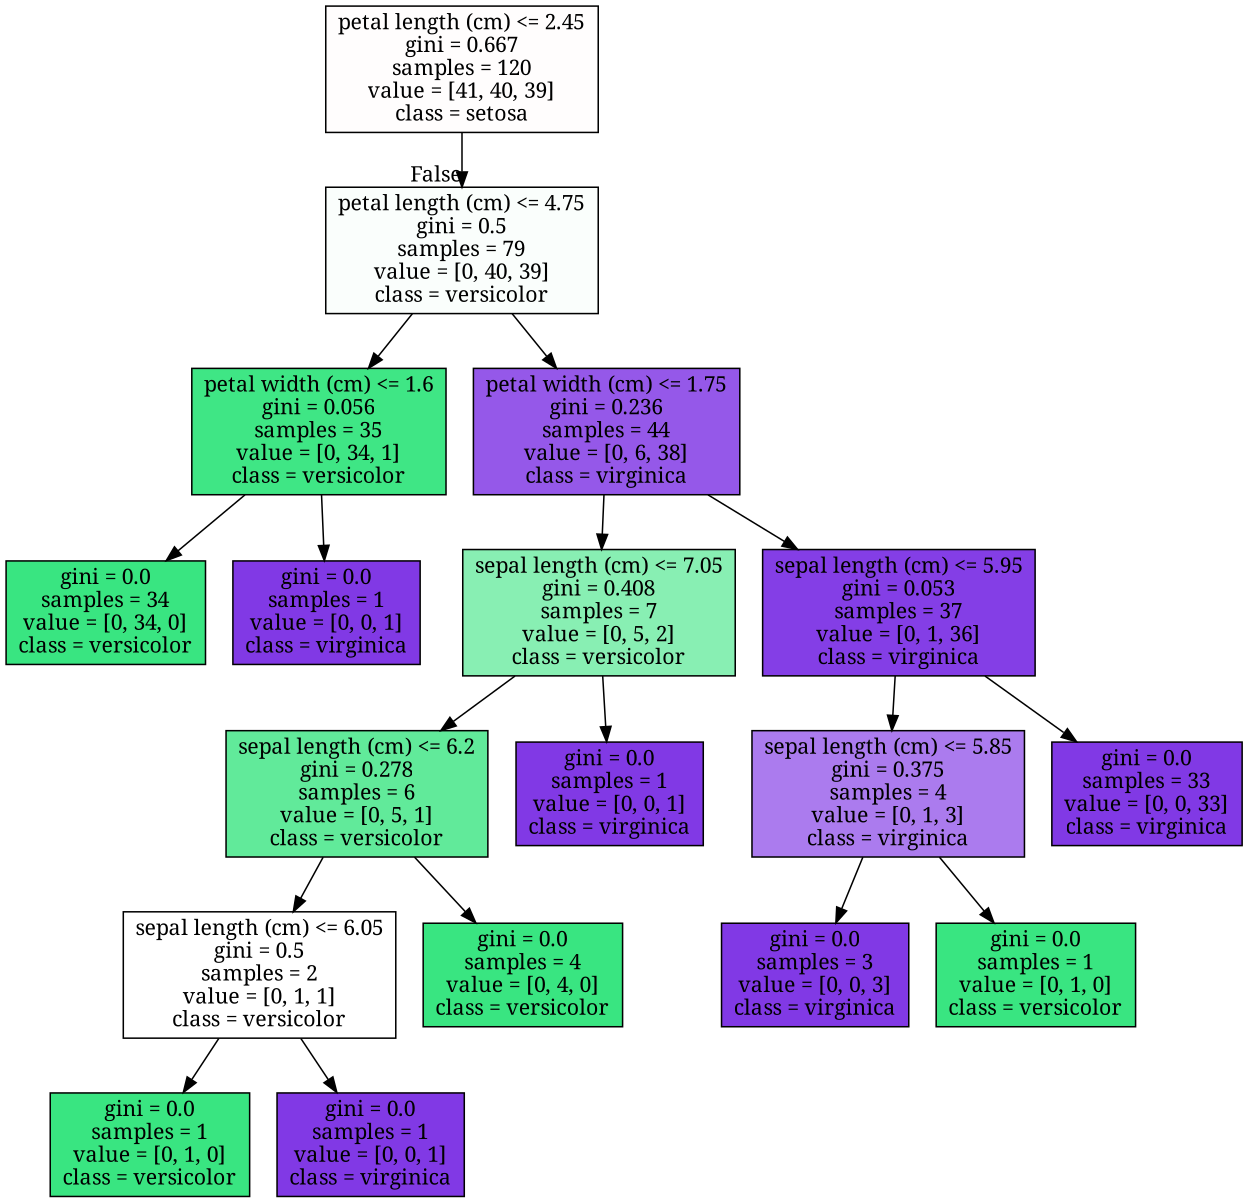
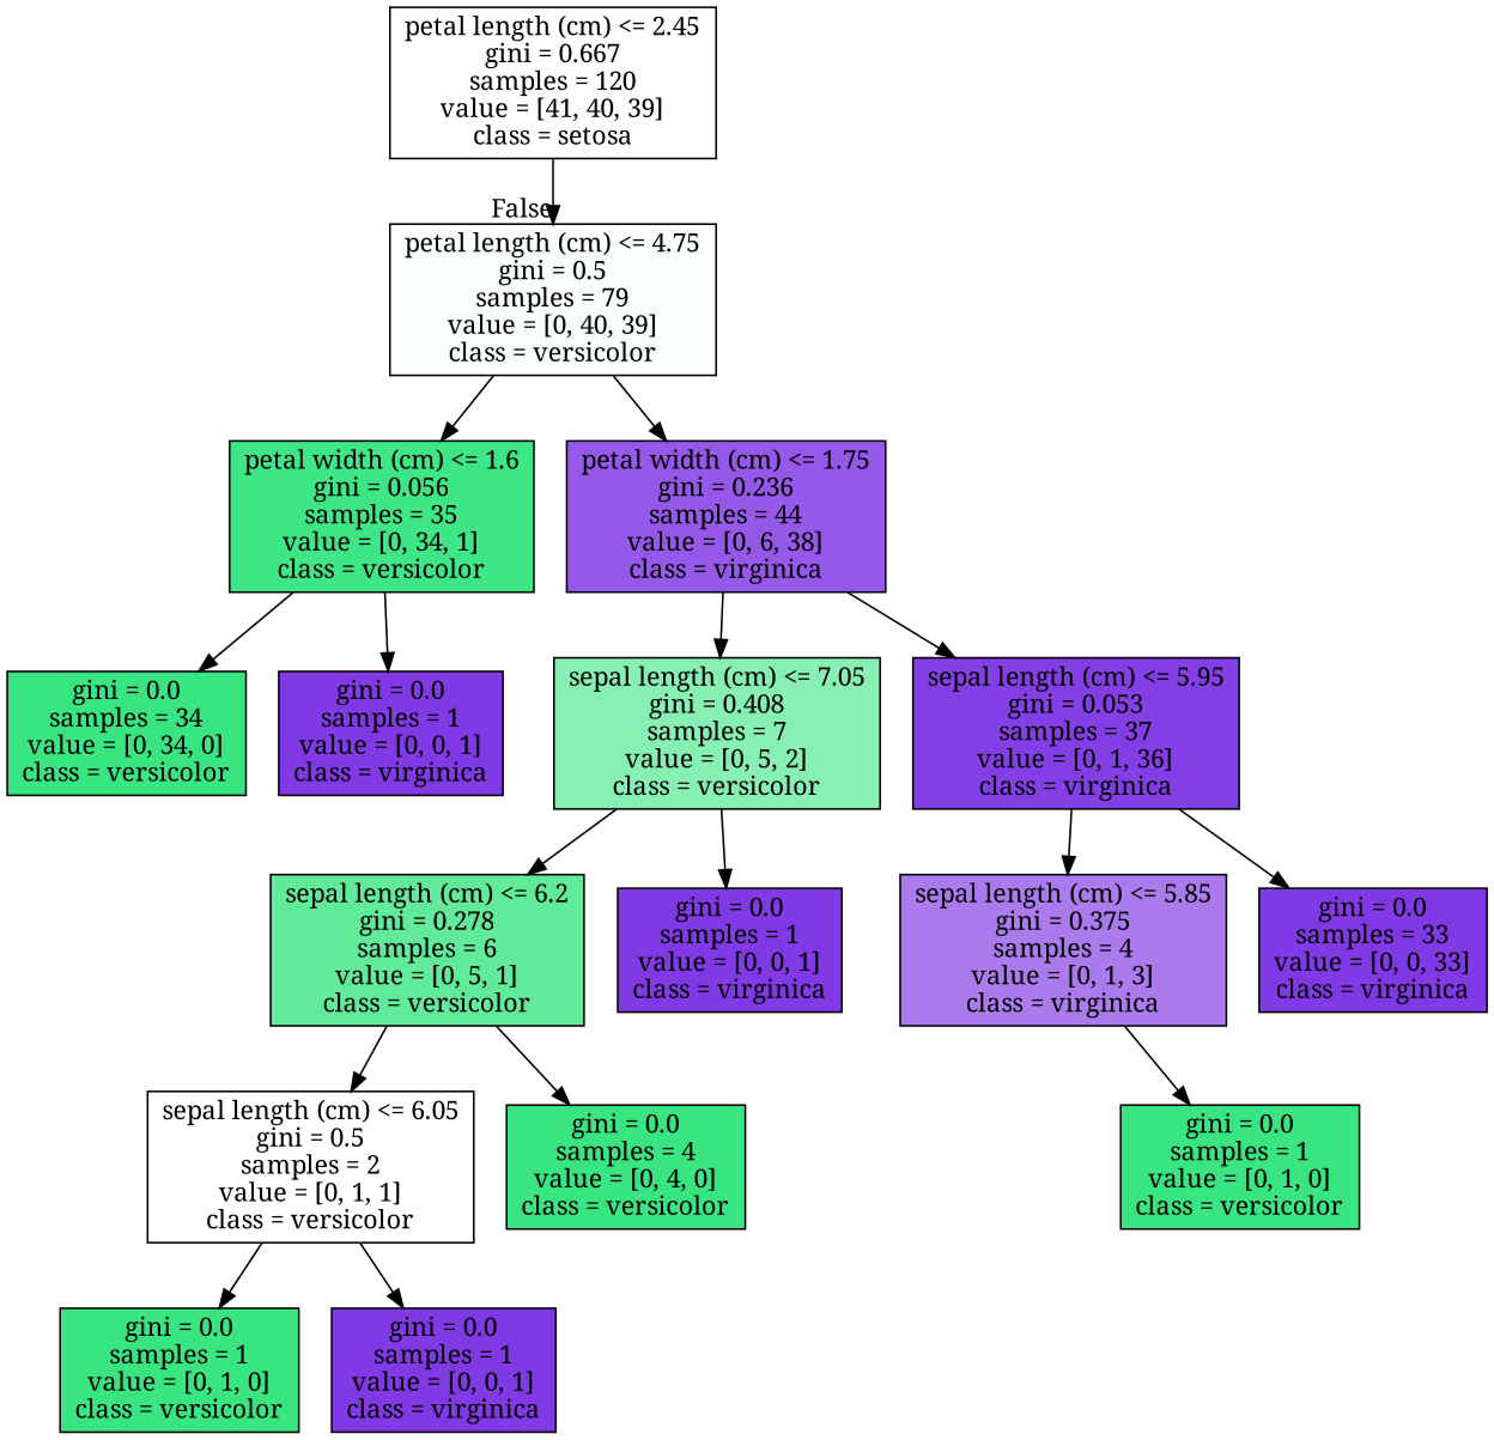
  digraph {
    fontname="Noto Serif"
    node [color=black fillcolor="#8139e5" fontname="Noto Serif" shape=box style=filled]
    edge [fontname="Noto Serif"]
    n1 [fillcolor="#fffdfd" label="petal length (cm) <= 2.45\ngini = 0.667\nsamples = 120\nvalue = [41, 40, 39]\nclass = setosa"]
    n2 [fillcolor="#fafefc" label="petal length (cm) <= 4.75\ngini = 0.5\nsamples = 79\nvalue = [0, 40, 39]\nclass = versicolor"]
    n3 [fillcolor="#3fe685" label="petal width (cm) <= 1.6\ngini = 0.056\nsamples = 35\nvalue = [0, 34, 1]\nclass = versicolor"]
    n4 [fillcolor="#9558e9" label="petal width (cm) <= 1.75\ngini = 0.236\nsamples = 44\nvalue = [0, 6, 38]\nclass = virginica"]
    n5 [fillcolor="#39e581" label="gini = 0.0\nsamples = 34\nvalue = [0, 34, 0]\nclass = versicolor"]
    n6 [label="gini = 0.0\nsamples = 1\nvalue = [0, 0, 1]\nclass = virginica"]
    n7 [fillcolor="#88efb3" label="sepal length (cm) <= 7.05\ngini = 0.408\nsamples = 7\nvalue = [0, 5, 2]\nclass = versicolor"]
    n8 [fillcolor="#843ee6" label="sepal length (cm) <= 5.95\ngini = 0.053\nsamples = 37\nvalue = [0, 1, 36]\nclass = virginica"]
    n9 [fillcolor="#61ea9a" label="sepal length (cm) <= 6.2\ngini = 0.278\nsamples = 6\nvalue = [0, 5, 1]\nclass = versicolor"]
    n10 [label="gini = 0.0\nsamples = 1\nvalue = [0, 0, 1]\nclass = virginica"]
    n11 [fillcolor="#ab7bee" label="sepal length (cm) <= 5.85\ngini = 0.375\nsamples = 4\nvalue = [0, 1, 3]\nclass = virginica"]
    n12 [label="gini = 0.0\nsamples = 33\nvalue = [0, 0, 33]\nclass = virginica"]
    n13 [fillcolor="#ffffff" label="sepal length (cm) <= 6.05\ngini = 0.5\nsamples = 2\nvalue = [0, 1, 1]\nclass = versicolor"]
    n14 [fillcolor="#39e581" label="gini = 0.0\nsamples = 4\nvalue = [0, 4, 0]\nclass = versicolor"]
    n15 [fillcolor="#39e581" label="gini = 0.0\nsamples = 1\nvalue = [0, 1, 0]\nclass = versicolor"]
    n16 [label="gini = 0.0\nsamples = 1\nvalue = [0, 0, 1]\nclass = virginica"]
-   n17 [label="gini = 0.0\nsamples = 3\nvalue = [0, 0, 3]\nclass = virginica"]
    n18 [fillcolor="#39e581" label="gini = 0.0\nsamples = 1\nvalue = [0, 1, 0]\nclass = versicolor"]
    n1 -> n2 [headlabel=False labelangle=-45 labeldistance=2.5]
    n2 -> n3
    n2 -> n4
    n3 -> n5
    n3 -> n6
    n4 -> n7
    n4 -> n8
    n7 -> n9
    n7 -> n10
    n8 -> n11
    n8 -> n12
    n9 -> n13
    n9 -> n14
-   n11 -> n17
    n11 -> n18
    n13 -> n15
    n13 -> n16
  }
